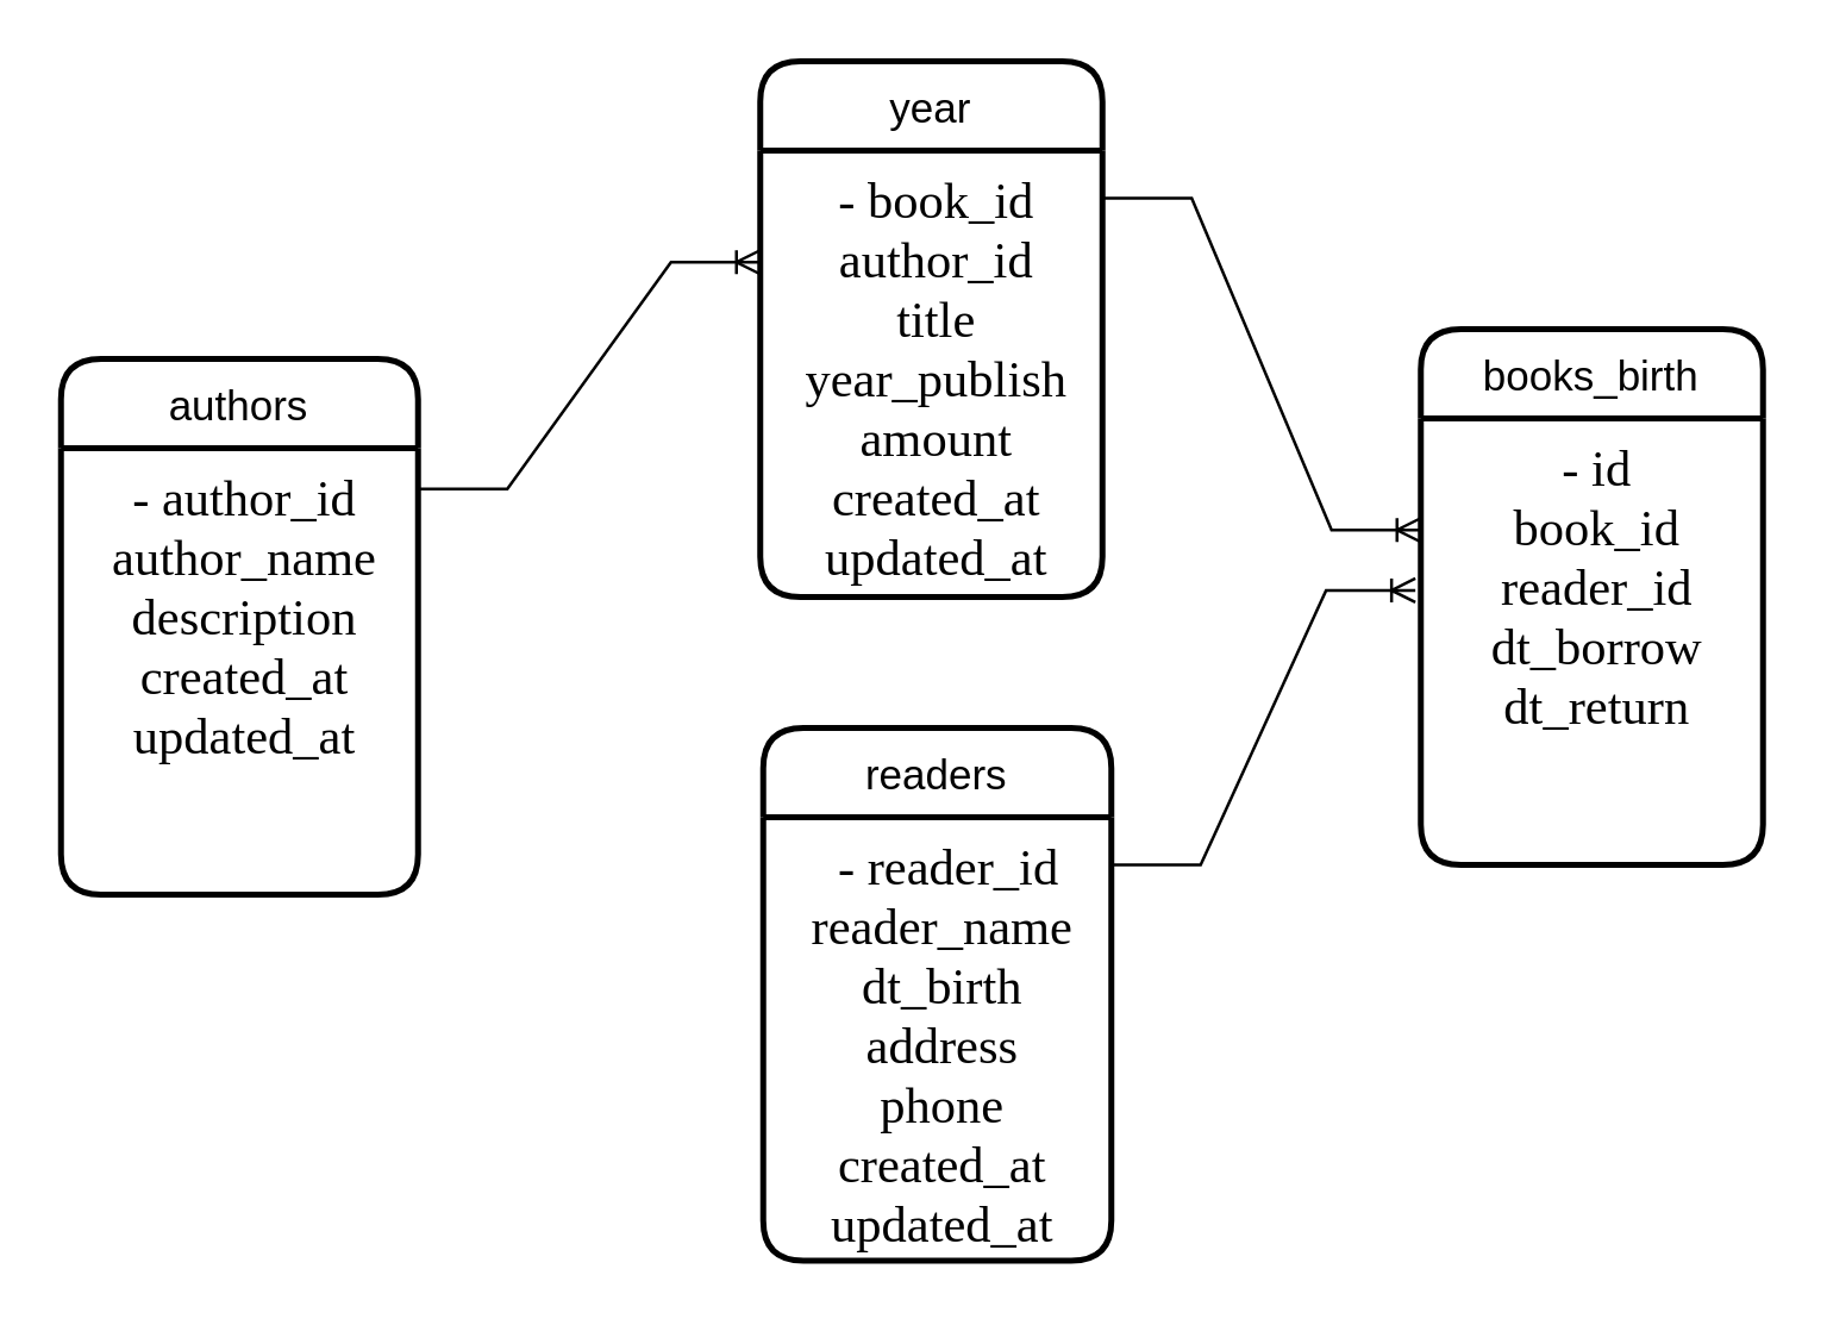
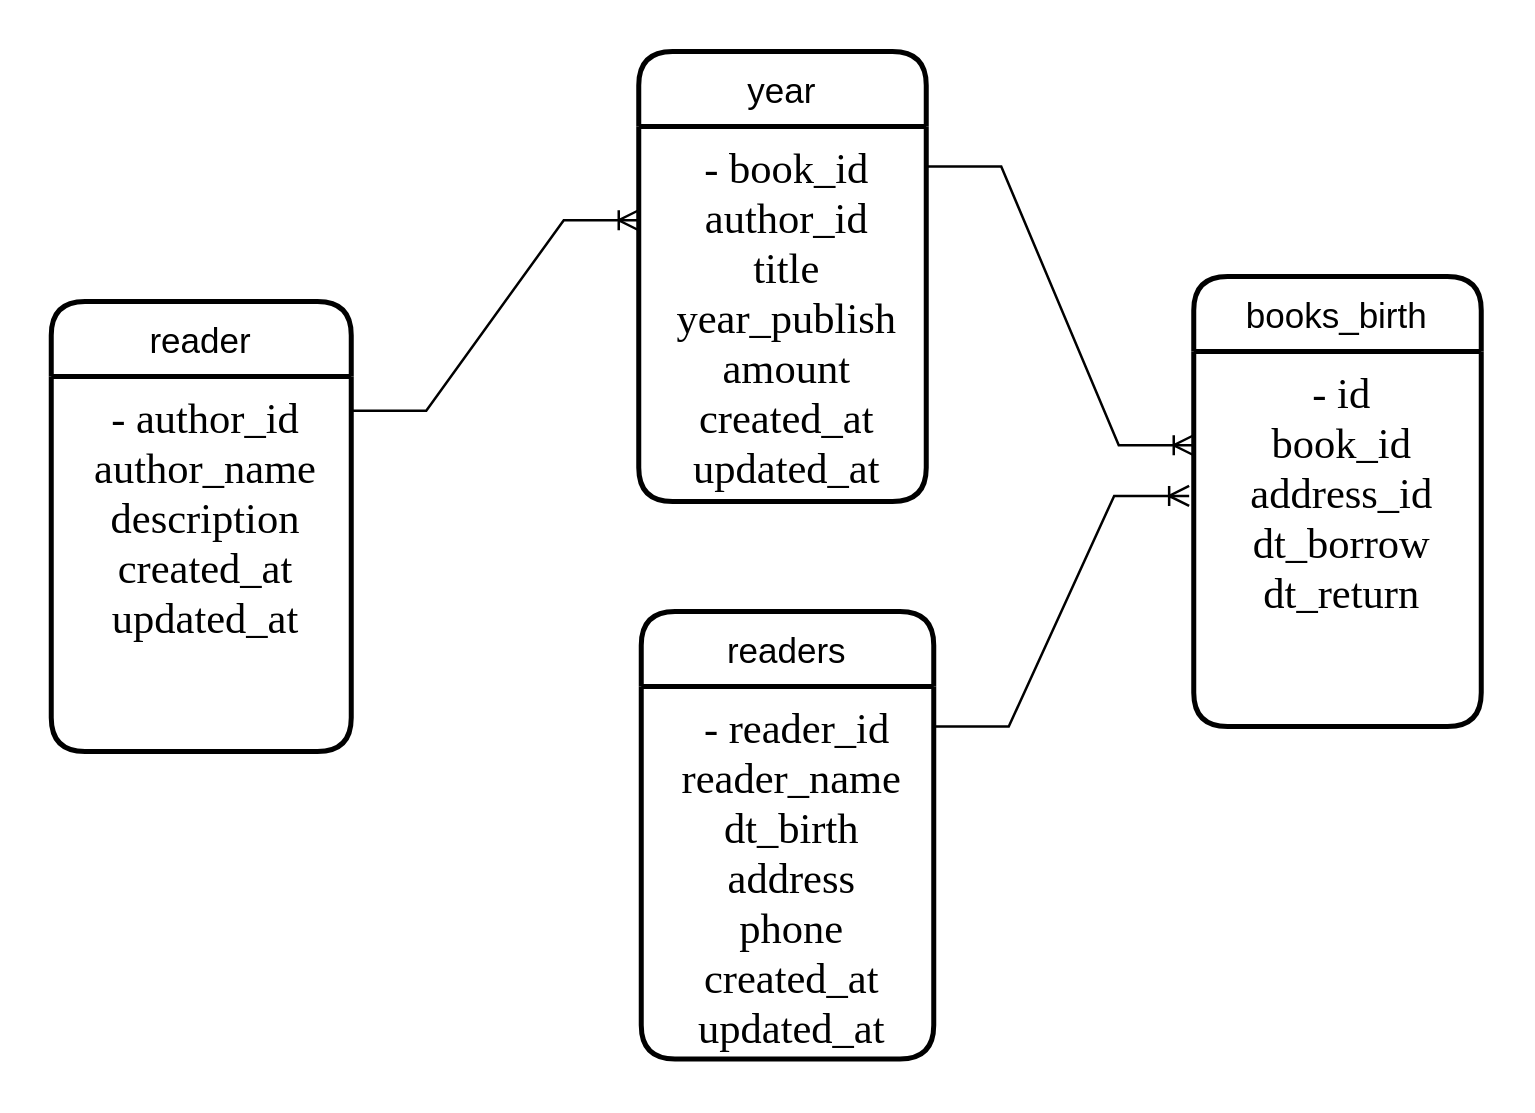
  <mxCell id="0" />
  <mxCell id="1" parent="0" />
- <mxCell id="2" value="authors" style="swimlane;childLayout=stackLayout;horizontal=1;startSize=30;horizontalStack=0;rounded=1;fontSize=14;fontStyle=0;strokeWidth=2;resizeParent=0;resizeLast=1;shadow=0;dashed=0;align=center;" parent="1" vertex="1"><mxGeometry x="20" y="120" width="120" height="180" as="geometry" /></mxCell>
+ <mxCell id="2" value="reader" style="swimlane;childLayout=stackLayout;horizontal=1;startSize=30;horizontalStack=0;rounded=1;fontSize=14;fontStyle=0;strokeWidth=2;resizeParent=0;resizeLast=1;shadow=0;dashed=0;align=center;" parent="1" vertex="1"><mxGeometry x="20" y="120" width="120" height="180" as="geometry" /></mxCell>
  <mxCell id="3" value="- author_id&#10;author_name&#10;description&#10;created_at&#10;updated_at" style="align=center;strokeColor=none;fillColor=none;spacingLeft=4;fontSize=17;verticalAlign=top;resizable=0;rotatable=0;part=1;fontStyle=0;fontFamily=Times New Roman;" parent="2" vertex="1"><mxGeometry y="30" width="120" height="150" as="geometry" /></mxCell>
  <mxCell id="4" value="year" style="swimlane;childLayout=stackLayout;horizontal=1;startSize=30;horizontalStack=0;rounded=1;fontSize=14;fontStyle=0;strokeWidth=2;resizeParent=0;resizeLast=1;shadow=0;dashed=0;align=center;" parent="1" vertex="1"><mxGeometry x="255" y="20" width="115" height="180" as="geometry" /></mxCell>
  <mxCell id="5" value="- book_id&#10;author_id&#10;title&#10;year_publish&#10;amount&#10;created_at&#10;updated_at&#10;&#10;" style="align=center;strokeColor=none;fillColor=none;spacingLeft=4;fontSize=17;verticalAlign=top;resizable=0;rotatable=0;part=1;fontStyle=0;fontFamily=Times New Roman;" parent="4" vertex="1"><mxGeometry y="30" width="115" height="150" as="geometry" /></mxCell>
  <mxCell id="6" value="readers" style="swimlane;childLayout=stackLayout;horizontal=1;startSize=30;horizontalStack=0;rounded=1;fontSize=14;fontStyle=0;strokeWidth=2;resizeParent=0;resizeLast=1;shadow=0;dashed=0;align=center;" parent="1" vertex="1"><mxGeometry x="256" y="244" width="117" height="179" as="geometry" /></mxCell>
  <mxCell id="7" value=" - reader_id&#10;reader_name&#10;dt_birth&#10;address&#10;phone&#10;created_at&#10;updated_at&#10;" style="align=center;strokeColor=none;fillColor=none;spacingLeft=4;fontSize=17;verticalAlign=top;resizable=0;rotatable=0;part=1;fontStyle=0;fontFamily=Times New Roman;" parent="6" vertex="1"><mxGeometry y="30" width="117" height="149" as="geometry" /></mxCell>
  <mxCell id="8" value="" style="edgeStyle=entityRelationEdgeStyle;fontSize=12;html=1;endArrow=ERoneToMany;rounded=0;fontFamily=Times New Roman;exitX=1;exitY=0.091;exitDx=0;exitDy=0;exitPerimeter=0;entryX=0;entryY=0.25;entryDx=0;entryDy=0;" parent="1" source="3" target="5" edge="1"><mxGeometry width="100" height="100" relative="1" as="geometry"><mxPoint x="350" y="250" as="sourcePoint" /><mxPoint x="450" y="150" as="targetPoint" /></mxGeometry></mxCell>
  <mxCell id="9" value="books_birth" style="swimlane;childLayout=stackLayout;horizontal=1;startSize=30;horizontalStack=0;rounded=1;fontSize=14;fontStyle=0;strokeWidth=2;resizeParent=0;resizeLast=1;shadow=0;dashed=0;align=center;" vertex="1" parent="1"><mxGeometry x="477" y="110" width="115" height="180" as="geometry" /></mxCell>
- <mxCell id="10" value="- id&#10;book_id&#10;reader_id&#10;dt_borrow&#10;dt_return&#10;" style="align=center;strokeColor=none;fillColor=none;spacingLeft=4;fontSize=17;verticalAlign=top;resizable=0;rotatable=0;part=1;fontStyle=0;fontFamily=Times New Roman;" vertex="1" parent="9"><mxGeometry y="30" width="115" height="150" as="geometry" /></mxCell>
+ <mxCell id="10" value="- id&#10;book_id&#10;address_id&#10;dt_borrow&#10;dt_return&#10;" style="align=center;strokeColor=none;fillColor=none;spacingLeft=4;fontSize=17;verticalAlign=top;resizable=0;rotatable=0;part=1;fontStyle=0;fontFamily=Times New Roman;" vertex="1" parent="9"><mxGeometry y="30" width="115" height="150" as="geometry" /></mxCell>
  <mxCell id="11" value="" style="edgeStyle=entityRelationEdgeStyle;fontSize=12;html=1;endArrow=ERoneToMany;rounded=0;fontFamily=Times New Roman;exitX=1;exitY=0.091;exitDx=0;exitDy=0;exitPerimeter=0;entryX=0;entryY=0.25;entryDx=0;entryDy=0;" edge="1" parent="1" target="10"><mxGeometry width="100" height="100" relative="1" as="geometry"><mxPoint x="370" y="66" as="sourcePoint" /><mxPoint x="470" y="180" as="targetPoint" /></mxGeometry></mxCell>
  <mxCell id="12" value="" style="edgeStyle=entityRelationEdgeStyle;fontSize=12;html=1;endArrow=ERoneToMany;rounded=0;fontFamily=Times New Roman;exitX=1;exitY=0.091;exitDx=0;exitDy=0;exitPerimeter=0;entryX=-0.016;entryY=0.385;entryDx=0;entryDy=0;entryPerimeter=0;" edge="1" parent="1" target="10"><mxGeometry width="100" height="100" relative="1" as="geometry"><mxPoint x="373" y="290" as="sourcePoint" /><mxPoint x="488" y="214" as="targetPoint" /></mxGeometry></mxCell>
